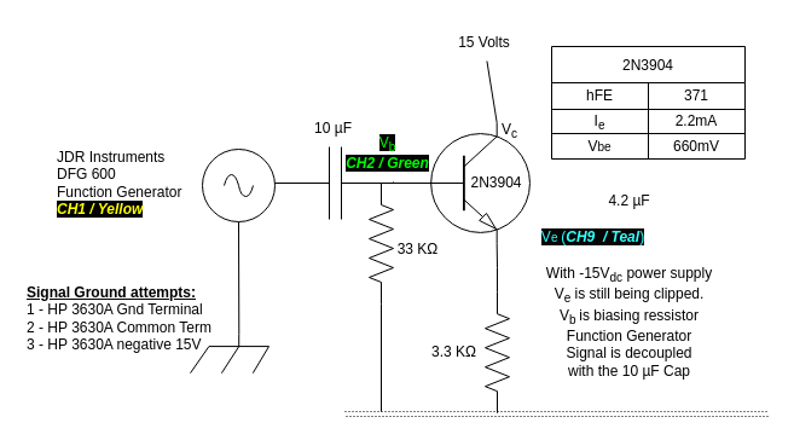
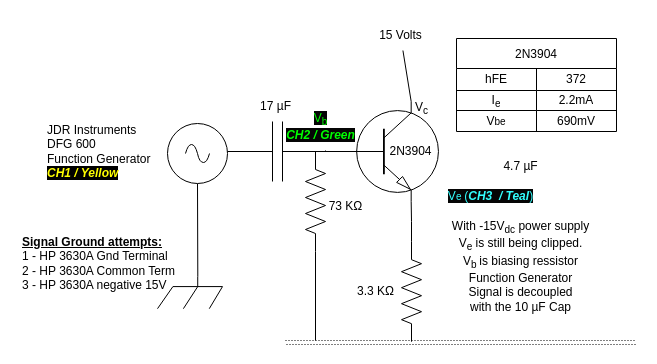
  <mxCell id="0" />
  <mxCell id="1" parent="0" />
  <mxCell id="2" value="" style="verticalLabelPosition=bottom;shadow=0;dashed=0;align=center;html=1;verticalAlign=top;shape=mxgraph.electrical.transistors.npn_transistor_1;" parent="1" vertex="1"><mxGeometry x="345" y="101" width="95" height="100" as="geometry" /></mxCell>
  <mxCell id="3" value="" style="edgeStyle=orthogonalEdgeStyle;rounded=0;orthogonalLoop=1;jettySize=auto;html=1;endArrow=none;endFill=0;entryX=0.7;entryY=1;entryDx=0;entryDy=0;entryPerimeter=0;" parent="1" source="4" target="2" edge="1"><mxGeometry relative="1" as="geometry"><mxPoint x="410" y="204" as="targetPoint" /></mxGeometry></mxCell>
  <mxCell id="4" value="" style="pointerEvents=1;verticalLabelPosition=bottom;shadow=0;dashed=0;align=center;html=1;verticalAlign=top;shape=mxgraph.electrical.resistors.resistor_2;direction=south;" parent="1" vertex="1"><mxGeometry x="401" y="241.18" width="20" height="100" as="geometry" /></mxCell>
  <mxCell id="5" value="3.3 KΩ" style="text;html=1;align=center;verticalAlign=middle;resizable=0;points=[];autosize=1;strokeColor=none;fillColor=none;" parent="1" vertex="1"><mxGeometry x="345" y="276.18" width="60" height="30" as="geometry" /></mxCell>
  <mxCell id="6" value="15 Volts" style="text;html=1;align=center;verticalAlign=middle;resizable=0;points=[];autosize=1;strokeColor=none;fillColor=none;" parent="1" vertex="1"><mxGeometry x="365" y="20" width="70" height="30" as="geometry" /></mxCell>
  <mxCell id="7" value="" style="edgeStyle=orthogonalEdgeStyle;rounded=0;orthogonalLoop=1;jettySize=auto;html=1;endArrow=none;endFill=0;" parent="1" edge="1"><mxGeometry relative="1" as="geometry"><mxPoint x="353" y="151" as="sourcePoint" /><mxPoint x="325" y="150" as="targetPoint" /></mxGeometry></mxCell>
  <mxCell id="8" value="2N3904" style="text;html=1;align=center;verticalAlign=middle;resizable=0;points=[];autosize=1;strokeColor=none;fillColor=none;" parent="1" vertex="1"><mxGeometry x="375" y="136" width="70" height="30" as="geometry" /></mxCell>
- <mxCell id="9" value="4.2 µF" style="text;html=1;align=center;verticalAlign=middle;resizable=0;points=[];autosize=1;strokeColor=none;fillColor=none;dashed=1;dashPattern=1 2;" parent="1" vertex="1"><mxGeometry x="490" y="151.18" width="60" height="30" as="geometry" /></mxCell>
+ <mxCell id="9" value="4.7 µF" style="text;html=1;align=center;verticalAlign=middle;resizable=0;points=[];autosize=1;strokeColor=none;fillColor=none;dashed=1;dashPattern=1 2;" parent="1" vertex="1"><mxGeometry x="490" y="151.18" width="60" height="30" as="geometry" /></mxCell>
  <mxCell id="10" value="" style="endArrow=none;html=1;rounded=0;exitX=0.7;exitY=0;exitDx=0;exitDy=0;exitPerimeter=0;" parent="1" source="2" target="6" edge="1"><mxGeometry width="50" height="50" relative="1" as="geometry"><mxPoint x="515" y="301" as="sourcePoint" /><mxPoint x="565" y="251" as="targetPoint" /></mxGeometry></mxCell>
  <mxCell id="11" style="edgeStyle=none;rounded=0;orthogonalLoop=1;jettySize=auto;html=1;exitX=0.5;exitY=1;exitDx=0;exitDy=0;exitPerimeter=0;entryX=0.62;entryY=0;entryDx=0;entryDy=0;entryPerimeter=0;endArrow=none;endFill=0;" parent="1" source="12" target="28" edge="1"><mxGeometry relative="1" as="geometry" /></mxCell>
  <mxCell id="12" value="" style="pointerEvents=1;verticalLabelPosition=bottom;shadow=0;dashed=0;align=center;html=1;verticalAlign=top;shape=mxgraph.electrical.signal_sources.source;aspect=fixed;points=[[0.5,0,0],[1,0.5,0],[0.5,1,0],[0,0.5,0]];elSignalType=ac;strokeWidth=1;" parent="1" vertex="1"><mxGeometry x="167" y="123" width="60" height="60" as="geometry" /></mxCell>
  <mxCell id="13" value="" style="shape=link;html=1;rounded=0;dashed=1;dashPattern=1 2;endArrow=none;endFill=0;" parent="1" edge="1"><mxGeometry width="100" relative="1" as="geometry"><mxPoint x="285" y="342" as="sourcePoint" /><mxPoint x="635" y="342" as="targetPoint" /></mxGeometry></mxCell>
  <mxCell id="14" value="2N3904" style="shape=table;startSize=30;container=1;collapsible=0;childLayout=tableLayout;strokeWidth=1;" parent="1" vertex="1"><mxGeometry x="456" y="38" width="160" height="93" as="geometry" /></mxCell>
  <mxCell id="15" value="" style="shape=tableRow;horizontal=0;startSize=0;swimlaneHead=0;swimlaneBody=0;strokeColor=inherit;top=0;left=0;bottom=0;right=0;collapsible=0;dropTarget=0;fillColor=none;points=[[0,0.5],[1,0.5]];portConstraint=eastwest;dashed=1;strokeWidth=1;" parent="14" vertex="1"><mxGeometry y="30" width="160" height="22" as="geometry" /></mxCell>
  <mxCell id="16" value="hFE" style="shape=partialRectangle;html=1;whiteSpace=wrap;connectable=0;strokeColor=inherit;overflow=hidden;fillColor=none;top=0;left=0;bottom=0;right=0;pointerEvents=1;dashed=1;strokeWidth=1;" parent="15" vertex="1"><mxGeometry width="80" height="22" as="geometry"><mxRectangle width="80" height="22" as="alternateBounds" /></mxGeometry></mxCell>
- <mxCell id="17" value="371" style="shape=partialRectangle;html=1;whiteSpace=wrap;connectable=0;strokeColor=inherit;overflow=hidden;fillColor=none;top=0;left=0;bottom=0;right=0;pointerEvents=1;dashed=1;strokeWidth=1;" parent="15" vertex="1"><mxGeometry x="80" width="80" height="22" as="geometry"><mxRectangle width="80" height="22" as="alternateBounds" /></mxGeometry></mxCell>
+ <mxCell id="17" value="372" style="shape=partialRectangle;html=1;whiteSpace=wrap;connectable=0;strokeColor=inherit;overflow=hidden;fillColor=none;top=0;left=0;bottom=0;right=0;pointerEvents=1;dashed=1;strokeWidth=1;" parent="15" vertex="1"><mxGeometry x="80" width="80" height="22" as="geometry"><mxRectangle width="80" height="22" as="alternateBounds" /></mxGeometry></mxCell>
  <mxCell id="18" value="" style="shape=tableRow;horizontal=0;startSize=0;swimlaneHead=0;swimlaneBody=0;strokeColor=inherit;top=0;left=0;bottom=0;right=0;collapsible=0;dropTarget=0;fillColor=none;points=[[0,0.5],[1,0.5]];portConstraint=eastwest;dashed=1;strokeWidth=1;" parent="14" vertex="1"><mxGeometry y="52" width="160" height="20" as="geometry" /></mxCell>
  <mxCell id="19" value="I&lt;sub&gt;e&lt;/sub&gt;" style="shape=partialRectangle;html=1;whiteSpace=wrap;connectable=0;strokeColor=inherit;overflow=hidden;fillColor=none;top=0;left=0;bottom=0;right=0;pointerEvents=1;dashed=1;strokeWidth=1;" parent="18" vertex="1"><mxGeometry width="80" height="20" as="geometry"><mxRectangle width="80" height="20" as="alternateBounds" /></mxGeometry></mxCell>
  <mxCell id="20" value="2.2mA" style="shape=partialRectangle;html=1;whiteSpace=wrap;connectable=0;strokeColor=inherit;overflow=hidden;fillColor=none;top=0;left=0;bottom=0;right=0;pointerEvents=1;dashed=1;strokeWidth=1;" parent="18" vertex="1"><mxGeometry x="80" width="80" height="20" as="geometry"><mxRectangle width="80" height="20" as="alternateBounds" /></mxGeometry></mxCell>
  <mxCell id="21" value="" style="shape=tableRow;horizontal=0;startSize=0;swimlaneHead=0;swimlaneBody=0;strokeColor=inherit;top=0;left=0;bottom=0;right=0;collapsible=0;dropTarget=0;fillColor=none;points=[[0,0.5],[1,0.5]];portConstraint=eastwest;dashed=1;strokeWidth=1;" parent="14" vertex="1"><mxGeometry y="72" width="160" height="21" as="geometry" /></mxCell>
  <mxCell id="22" value="V&lt;span style=&quot;font-size: 10px;&quot;&gt;be&lt;/span&gt;" style="shape=partialRectangle;html=1;whiteSpace=wrap;connectable=0;strokeColor=inherit;overflow=hidden;fillColor=none;top=0;left=0;bottom=0;right=0;pointerEvents=1;dashed=1;strokeWidth=1;" parent="21" vertex="1"><mxGeometry width="80" height="21" as="geometry"><mxRectangle width="80" height="21" as="alternateBounds" /></mxGeometry></mxCell>
- <mxCell id="23" value="660mV" style="shape=partialRectangle;html=1;whiteSpace=wrap;connectable=0;strokeColor=inherit;overflow=hidden;fillColor=none;top=0;left=0;bottom=0;right=0;pointerEvents=1;dashed=1;strokeWidth=1;" parent="21" vertex="1"><mxGeometry x="80" width="80" height="21" as="geometry"><mxRectangle width="80" height="21" as="alternateBounds" /></mxGeometry></mxCell>
- <mxCell id="24" value="&lt;div style=&quot;text-align: left;&quot;&gt;&lt;font style=&quot;background-color: rgb(5, 5, 5);&quot; color=&quot;#33ffff&quot;&gt;&lt;font style=&quot;&quot;&gt;V&lt;/font&gt;&lt;span style=&quot;font-size: 10px;&quot;&gt;e &lt;/span&gt;&lt;font style=&quot;&quot;&gt;(&lt;b style=&quot;&quot;&gt;&lt;i&gt;CH9&amp;nbsp; / Teal&lt;/i&gt;&lt;/b&gt;)&lt;/font&gt;&lt;/font&gt;&lt;/div&gt;" style="text;html=1;align=center;verticalAlign=middle;resizable=0;points=[];autosize=1;strokeColor=none;fillColor=none;" parent="1" vertex="1"><mxGeometry x="435" y="181" width="110" height="30" as="geometry" /></mxCell>
+ <mxCell id="23" value="690mV" style="shape=partialRectangle;html=1;whiteSpace=wrap;connectable=0;strokeColor=inherit;overflow=hidden;fillColor=none;top=0;left=0;bottom=0;right=0;pointerEvents=1;dashed=1;strokeWidth=1;" parent="21" vertex="1"><mxGeometry x="80" width="80" height="21" as="geometry"><mxRectangle width="80" height="21" as="alternateBounds" /></mxGeometry></mxCell>
+ <mxCell id="24" value="&lt;div style=&quot;text-align: left;&quot;&gt;&lt;font style=&quot;background-color: rgb(5, 5, 5);&quot; color=&quot;#33ffff&quot;&gt;&lt;font style=&quot;&quot;&gt;V&lt;/font&gt;&lt;span style=&quot;font-size: 10px;&quot;&gt;e &lt;/span&gt;&lt;font style=&quot;&quot;&gt;(&lt;b style=&quot;&quot;&gt;&lt;i&gt;CH3&amp;nbsp; / Teal&lt;/i&gt;&lt;/b&gt;)&lt;/font&gt;&lt;/font&gt;&lt;/div&gt;" style="text;html=1;align=center;verticalAlign=middle;resizable=0;points=[];autosize=1;strokeColor=none;fillColor=none;" parent="1" vertex="1"><mxGeometry x="435" y="181" width="110" height="30" as="geometry" /></mxCell>
  <mxCell id="25" value="V&lt;sub&gt;c&lt;/sub&gt;" style="text;html=1;align=center;verticalAlign=middle;resizable=0;points=[];autosize=1;strokeColor=none;fillColor=none;" parent="1" vertex="1"><mxGeometry x="401" y="93" width="40" height="30" as="geometry" /></mxCell>
  <mxCell id="26" value="&lt;font style=&quot;background-color: rgb(5, 5, 5);&quot; color=&quot;#00ff00&quot;&gt;V&lt;sub&gt;b&lt;br&gt;&lt;/sub&gt;&lt;b&gt;&lt;i&gt;CH2 / Green&lt;/i&gt;&lt;/b&gt;&lt;/font&gt;" style="text;html=1;align=center;verticalAlign=middle;resizable=0;points=[];autosize=1;strokeColor=none;fillColor=none;" parent="1" vertex="1"><mxGeometry x="275" y="101.18" width="90" height="50" as="geometry" /></mxCell>
  <mxCell id="27" value="JDR Instruments&lt;br&gt;DFG 600&lt;br&gt;Function Generator&amp;nbsp;&lt;br&gt;&lt;b&gt;&lt;i&gt;&lt;font style=&quot;background-color: rgb(0, 0, 0);&quot; color=&quot;#ffff00&quot;&gt;CH1 / Yellow&lt;/font&gt;&lt;/i&gt;&lt;/b&gt;" style="text;html=1;align=left;verticalAlign=middle;resizable=0;points=[];autosize=1;strokeColor=none;fillColor=none;" parent="1" vertex="1"><mxGeometry x="45" y="116" width="130" height="70" as="geometry" /></mxCell>
  <mxCell id="28" value="" style="pointerEvents=1;verticalLabelPosition=bottom;shadow=0;dashed=0;align=center;html=1;verticalAlign=top;shape=mxgraph.electrical.miscellaneous.chassis;" parent="1" vertex="1"><mxGeometry x="157" y="276.18" width="65" height="32" as="geometry" /></mxCell>
  <mxCell id="29" style="edgeStyle=none;rounded=0;orthogonalLoop=1;jettySize=auto;html=1;exitX=1;exitY=0.5;exitDx=0;exitDy=0;exitPerimeter=0;endArrow=none;endFill=0;" parent="1" source="30" edge="1"><mxGeometry relative="1" as="geometry"><mxPoint x="315" y="340" as="targetPoint" /></mxGeometry></mxCell>
  <mxCell id="30" value="" style="pointerEvents=1;verticalLabelPosition=bottom;shadow=0;dashed=0;align=center;html=1;verticalAlign=top;shape=mxgraph.electrical.resistors.resistor_2;rotation=90;" parent="1" vertex="1"><mxGeometry x="265" y="191" width="100" height="20" as="geometry" /></mxCell>
- <mxCell id="31" value="33 KΩ" style="text;html=1;align=center;verticalAlign=middle;resizable=0;points=[];autosize=1;strokeColor=none;fillColor=none;" parent="1" vertex="1"><mxGeometry x="315" y="191" width="60" height="30" as="geometry" /></mxCell>
+ <mxCell id="31" value="73 KΩ" style="text;html=1;align=center;verticalAlign=middle;resizable=0;points=[];autosize=1;strokeColor=none;fillColor=none;" parent="1" vertex="1"><mxGeometry x="315" y="191" width="60" height="30" as="geometry" /></mxCell>
  <mxCell id="32" value="" style="pointerEvents=1;verticalLabelPosition=bottom;shadow=0;dashed=0;align=center;html=1;verticalAlign=top;shape=mxgraph.electrical.capacitors.capacitor_1;" parent="1" vertex="1"><mxGeometry x="227" y="121" width="100" height="60" as="geometry" /></mxCell>
- <mxCell id="33" value="10 µF" style="text;html=1;align=center;verticalAlign=middle;resizable=0;points=[];autosize=1;strokeColor=none;fillColor=none;" parent="1" vertex="1"><mxGeometry x="250" y="91" width="50" height="30" as="geometry" /></mxCell>
+ <mxCell id="33" value="17 µF" style="text;html=1;align=center;verticalAlign=middle;resizable=0;points=[];autosize=1;strokeColor=none;fillColor=none;" parent="1" vertex="1"><mxGeometry x="250" y="91" width="50" height="30" as="geometry" /></mxCell>
  <mxCell id="34" value="&lt;b&gt;&lt;u&gt;Signal Ground attempts:&lt;/u&gt;&lt;/b&gt;&lt;br&gt;1 -&amp;nbsp;HP 3630A Gnd Terminal&lt;br&gt;2 - HP 3630A Common Term&lt;br&gt;3 - HP 3630A negative 15V&amp;nbsp;" style="text;html=1;align=left;verticalAlign=middle;resizable=0;points=[];autosize=1;strokeColor=none;fillColor=none;" parent="1" vertex="1"><mxGeometry x="20" y="228.18" width="180" height="70" as="geometry" /></mxCell>
  <mxCell id="35" value="With -15V&lt;sub&gt;dc&lt;/sub&gt;&amp;nbsp;power supply&lt;br&gt;V&lt;sub&gt;e&lt;/sub&gt;&amp;nbsp;is still being clipped.&lt;br&gt;V&lt;sub&gt;b &lt;/sub&gt;is biasing ressistor&lt;br&gt;Function Generator&lt;br&gt;Signal is decoupled&lt;br&gt;with the 10 µF Cap" style="text;html=1;align=center;verticalAlign=middle;resizable=0;points=[];autosize=1;strokeColor=none;fillColor=none;" vertex="1" parent="1"><mxGeometry x="440" y="211" width="160" height="110" as="geometry" /></mxCell>
